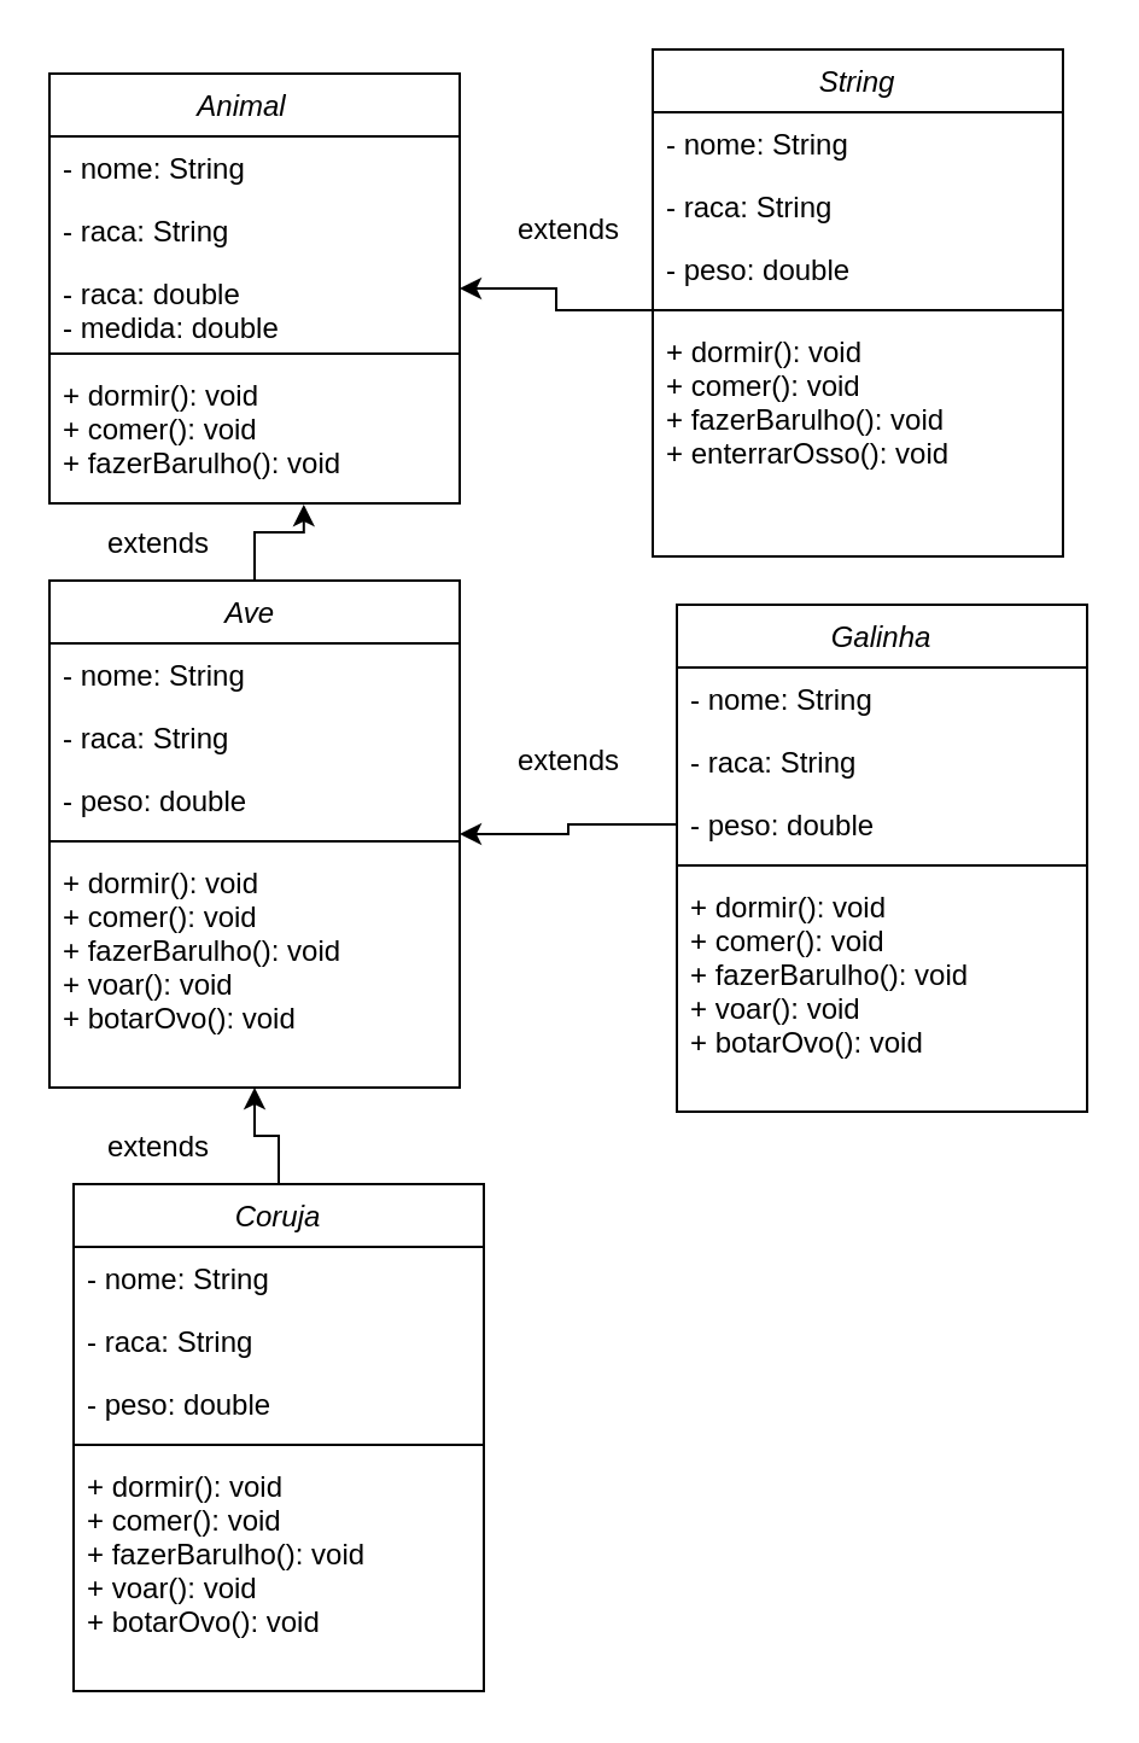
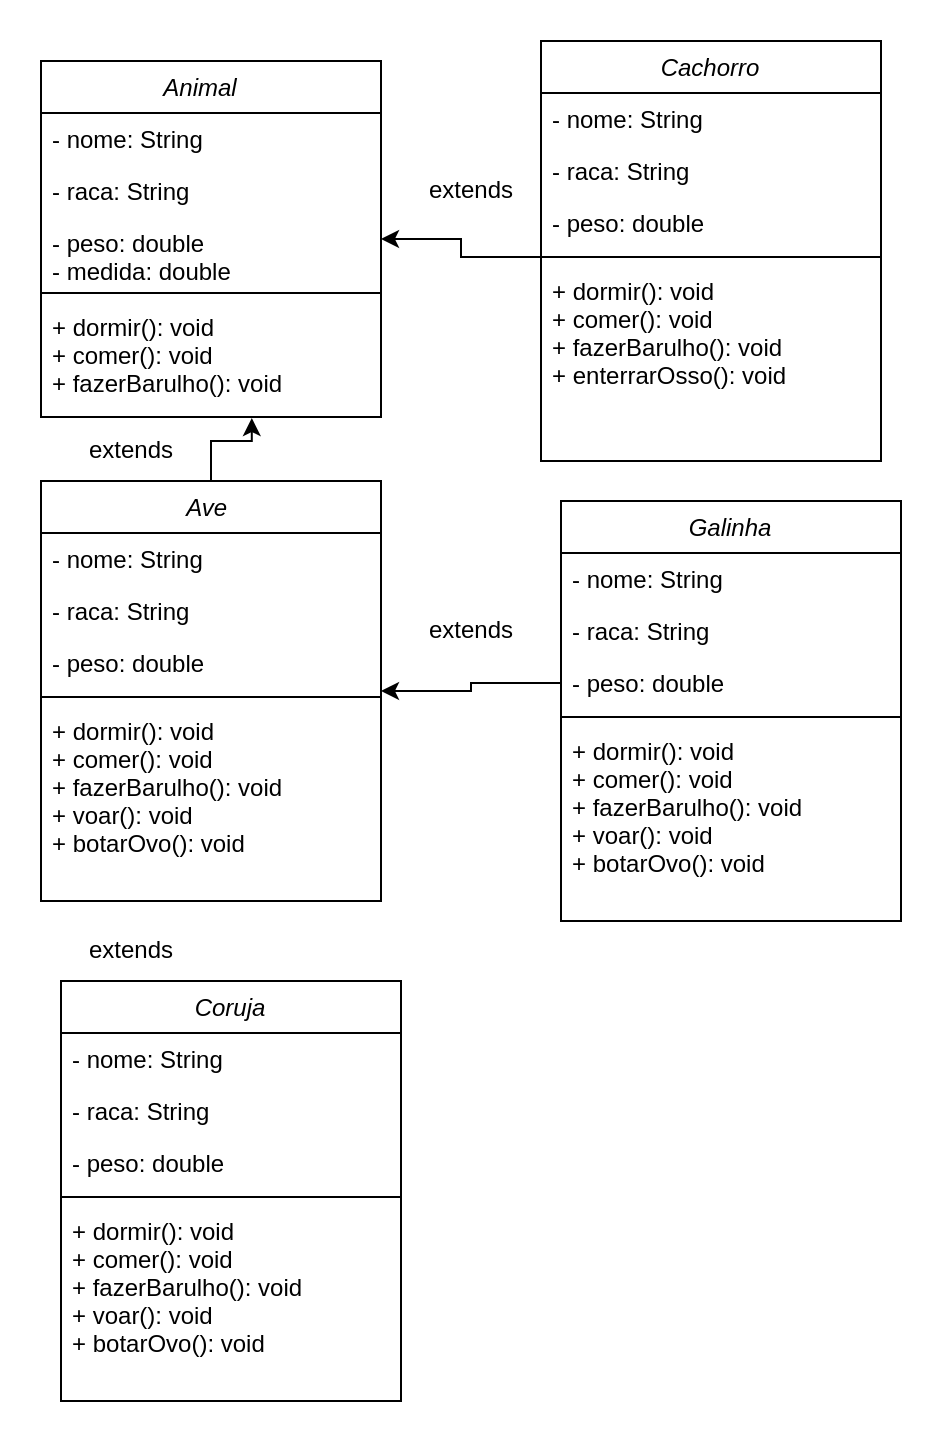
  <mxCell id="0" />
  <mxCell id="1" parent="0" />
  <mxCell id="2" value="Animal   " style="swimlane;fontStyle=2;align=center;verticalAlign=top;childLayout=stackLayout;horizontal=1;startSize=26;horizontalStack=0;resizeParent=1;resizeLast=0;collapsible=1;marginBottom=0;rounded=0;shadow=0;strokeWidth=1;" parent="1" vertex="1"><mxGeometry x="20" y="30" width="170" height="178" as="geometry"><mxRectangle x="230" y="140" width="160" height="26" as="alternateBounds" /></mxGeometry></mxCell>
  <mxCell id="3" value="- nome: String" style="text;align=left;verticalAlign=top;spacingLeft=4;spacingRight=4;overflow=hidden;rotatable=0;points=[[0,0.5],[1,0.5]];portConstraint=eastwest;" parent="2" vertex="1"><mxGeometry y="26" width="170" height="26" as="geometry" /></mxCell>
  <mxCell id="4" value="- raca: String" style="text;align=left;verticalAlign=top;spacingLeft=4;spacingRight=4;overflow=hidden;rotatable=0;points=[[0,0.5],[1,0.5]];portConstraint=eastwest;rounded=0;shadow=0;html=0;" parent="2" vertex="1"><mxGeometry y="52" width="170" height="26" as="geometry" /></mxCell>
- <mxCell id="5" value="- raca: double&#10;- medida: double" style="text;align=left;verticalAlign=top;spacingLeft=4;spacingRight=4;overflow=hidden;rotatable=0;points=[[0,0.5],[1,0.5]];portConstraint=eastwest;rounded=0;shadow=0;html=0;" parent="2" vertex="1"><mxGeometry y="78" width="170" height="34" as="geometry" /></mxCell>
+ <mxCell id="5" value="- peso: double&#10;- medida: double" style="text;align=left;verticalAlign=top;spacingLeft=4;spacingRight=4;overflow=hidden;rotatable=0;points=[[0,0.5],[1,0.5]];portConstraint=eastwest;rounded=0;shadow=0;html=0;" parent="2" vertex="1"><mxGeometry y="78" width="170" height="34" as="geometry" /></mxCell>
  <mxCell id="6" value="" style="line;html=1;strokeWidth=1;align=left;verticalAlign=middle;spacingTop=-1;spacingLeft=3;spacingRight=3;rotatable=0;labelPosition=right;points=[];portConstraint=eastwest;" parent="2" vertex="1"><mxGeometry y="112" width="170" height="8" as="geometry" /></mxCell>
  <mxCell id="7" value="+ dormir(): void&#10;+ comer(): void&#10;+ fazerBarulho(): void" style="text;align=left;verticalAlign=top;spacingLeft=4;spacingRight=4;overflow=hidden;rotatable=0;points=[[0,0.5],[1,0.5]];portConstraint=eastwest;" parent="2" vertex="1"><mxGeometry y="120" width="170" height="58" as="geometry" /></mxCell>
  <mxCell id="8" style="edgeStyle=orthogonalEdgeStyle;rounded=0;orthogonalLoop=1;jettySize=auto;html=1;entryX=0.62;entryY=1.009;entryDx=0;entryDy=0;entryPerimeter=0;" parent="1" source="9" target="7" edge="1"><mxGeometry relative="1" as="geometry" /></mxCell>
  <mxCell id="9" value="Ave " style="swimlane;fontStyle=2;align=center;verticalAlign=top;childLayout=stackLayout;horizontal=1;startSize=26;horizontalStack=0;resizeParent=1;resizeLast=0;collapsible=1;marginBottom=0;rounded=0;shadow=0;strokeWidth=1;" parent="1" vertex="1"><mxGeometry x="20" y="240" width="170" height="210" as="geometry"><mxRectangle x="230" y="140" width="160" height="26" as="alternateBounds" /></mxGeometry></mxCell>
  <mxCell id="10" value="- nome: String" style="text;align=left;verticalAlign=top;spacingLeft=4;spacingRight=4;overflow=hidden;rotatable=0;points=[[0,0.5],[1,0.5]];portConstraint=eastwest;" parent="9" vertex="1"><mxGeometry y="26" width="170" height="26" as="geometry" /></mxCell>
  <mxCell id="11" value="- raca: String" style="text;align=left;verticalAlign=top;spacingLeft=4;spacingRight=4;overflow=hidden;rotatable=0;points=[[0,0.5],[1,0.5]];portConstraint=eastwest;rounded=0;shadow=0;html=0;" parent="9" vertex="1"><mxGeometry y="52" width="170" height="26" as="geometry" /></mxCell>
  <mxCell id="12" value="- peso: double" style="text;align=left;verticalAlign=top;spacingLeft=4;spacingRight=4;overflow=hidden;rotatable=0;points=[[0,0.5],[1,0.5]];portConstraint=eastwest;rounded=0;shadow=0;html=0;" parent="9" vertex="1"><mxGeometry y="78" width="170" height="26" as="geometry" /></mxCell>
  <mxCell id="13" value="" style="line;html=1;strokeWidth=1;align=left;verticalAlign=middle;spacingTop=-1;spacingLeft=3;spacingRight=3;rotatable=0;labelPosition=right;points=[];portConstraint=eastwest;" parent="9" vertex="1"><mxGeometry y="104" width="170" height="8" as="geometry" /></mxCell>
  <mxCell id="14" value="extends" style="text;html=1;align=center;verticalAlign=middle;resizable=0;points=[];autosize=1;strokeColor=none;fillColor=none;" parent="1" vertex="1"><mxGeometry x="30" y="210" width="70" height="30" as="geometry" /></mxCell>
- <mxCell id="15" value="String" style="swimlane;fontStyle=2;align=center;verticalAlign=top;childLayout=stackLayout;horizontal=1;startSize=26;horizontalStack=0;resizeParent=1;resizeLast=0;collapsible=1;marginBottom=0;rounded=0;shadow=0;strokeWidth=1;" parent="1" vertex="1"><mxGeometry x="270" y="20" width="170" height="210" as="geometry"><mxRectangle x="230" y="140" width="160" height="26" as="alternateBounds" /></mxGeometry></mxCell>
+ <mxCell id="15" value="Cachorro" style="swimlane;fontStyle=2;align=center;verticalAlign=top;childLayout=stackLayout;horizontal=1;startSize=26;horizontalStack=0;resizeParent=1;resizeLast=0;collapsible=1;marginBottom=0;rounded=0;shadow=0;strokeWidth=1;" parent="1" vertex="1"><mxGeometry x="270" y="20" width="170" height="210" as="geometry"><mxRectangle x="230" y="140" width="160" height="26" as="alternateBounds" /></mxGeometry></mxCell>
  <mxCell id="16" value="- nome: String" style="text;align=left;verticalAlign=top;spacingLeft=4;spacingRight=4;overflow=hidden;rotatable=0;points=[[0,0.5],[1,0.5]];portConstraint=eastwest;" parent="15" vertex="1"><mxGeometry y="26" width="170" height="26" as="geometry" /></mxCell>
  <mxCell id="17" value="- raca: String" style="text;align=left;verticalAlign=top;spacingLeft=4;spacingRight=4;overflow=hidden;rotatable=0;points=[[0,0.5],[1,0.5]];portConstraint=eastwest;rounded=0;shadow=0;html=0;" parent="15" vertex="1"><mxGeometry y="52" width="170" height="26" as="geometry" /></mxCell>
  <mxCell id="18" value="- peso: double" style="text;align=left;verticalAlign=top;spacingLeft=4;spacingRight=4;overflow=hidden;rotatable=0;points=[[0,0.5],[1,0.5]];portConstraint=eastwest;rounded=0;shadow=0;html=0;" parent="15" vertex="1"><mxGeometry y="78" width="170" height="26" as="geometry" /></mxCell>
  <mxCell id="19" value="" style="line;html=1;strokeWidth=1;align=left;verticalAlign=middle;spacingTop=-1;spacingLeft=3;spacingRight=3;rotatable=0;labelPosition=right;points=[];portConstraint=eastwest;" parent="15" vertex="1"><mxGeometry y="104" width="170" height="8" as="geometry" /></mxCell>
  <mxCell id="20" value="+ dormir(): void&#10;+ comer(): void&#10;+ fazerBarulho(): void&#10;+ enterrarOsso(): void" style="text;align=left;verticalAlign=top;spacingLeft=4;spacingRight=4;overflow=hidden;rotatable=0;points=[[0,0.5],[1,0.5]];portConstraint=eastwest;" parent="15" vertex="1"><mxGeometry y="112" width="170" height="88" as="geometry" /></mxCell>
  <mxCell id="21" style="edgeStyle=orthogonalEdgeStyle;rounded=0;orthogonalLoop=1;jettySize=auto;html=1;" parent="1" source="19" target="2" edge="1"><mxGeometry relative="1" as="geometry" /></mxCell>
  <mxCell id="22" value="extends" style="text;html=1;align=center;verticalAlign=middle;resizable=0;points=[];autosize=1;strokeColor=none;fillColor=none;" parent="1" vertex="1"><mxGeometry x="200" y="80" width="70" height="30" as="geometry" /></mxCell>
  <mxCell id="23" value="Galinha" style="swimlane;fontStyle=2;align=center;verticalAlign=top;childLayout=stackLayout;horizontal=1;startSize=26;horizontalStack=0;resizeParent=1;resizeLast=0;collapsible=1;marginBottom=0;rounded=0;shadow=0;strokeWidth=1;" parent="1" vertex="1"><mxGeometry x="280" y="250" width="170" height="210" as="geometry"><mxRectangle x="230" y="140" width="160" height="26" as="alternateBounds" /></mxGeometry></mxCell>
  <mxCell id="24" value="- nome: String" style="text;align=left;verticalAlign=top;spacingLeft=4;spacingRight=4;overflow=hidden;rotatable=0;points=[[0,0.5],[1,0.5]];portConstraint=eastwest;" parent="23" vertex="1"><mxGeometry y="26" width="170" height="26" as="geometry" /></mxCell>
  <mxCell id="25" value="- raca: String" style="text;align=left;verticalAlign=top;spacingLeft=4;spacingRight=4;overflow=hidden;rotatable=0;points=[[0,0.5],[1,0.5]];portConstraint=eastwest;rounded=0;shadow=0;html=0;" parent="23" vertex="1"><mxGeometry y="52" width="170" height="26" as="geometry" /></mxCell>
  <mxCell id="26" value="- peso: double" style="text;align=left;verticalAlign=top;spacingLeft=4;spacingRight=4;overflow=hidden;rotatable=0;points=[[0,0.5],[1,0.5]];portConstraint=eastwest;rounded=0;shadow=0;html=0;" parent="23" vertex="1"><mxGeometry y="78" width="170" height="26" as="geometry" /></mxCell>
  <mxCell id="27" value="" style="line;html=1;strokeWidth=1;align=left;verticalAlign=middle;spacingTop=-1;spacingLeft=3;spacingRight=3;rotatable=0;labelPosition=right;points=[];portConstraint=eastwest;" parent="23" vertex="1"><mxGeometry y="104" width="170" height="8" as="geometry" /></mxCell>
  <mxCell id="28" value="+ dormir(): void&#10;+ comer(): void&#10;+ fazerBarulho(): void&#10;+ voar(): void&#10;+ botarOvo(): void" style="text;align=left;verticalAlign=top;spacingLeft=4;spacingRight=4;overflow=hidden;rotatable=0;points=[[0,0.5],[1,0.5]];portConstraint=eastwest;" parent="23" vertex="1"><mxGeometry y="112" width="170" height="98" as="geometry" /></mxCell>
  <mxCell id="29" style="edgeStyle=orthogonalEdgeStyle;rounded=0;orthogonalLoop=1;jettySize=auto;html=1;" parent="1" source="26" target="9" edge="1"><mxGeometry relative="1" as="geometry" /></mxCell>
  <mxCell id="30" value="extends" style="text;html=1;align=center;verticalAlign=middle;resizable=0;points=[];autosize=1;strokeColor=none;fillColor=none;" parent="1" vertex="1"><mxGeometry x="200" y="300" width="70" height="30" as="geometry" /></mxCell>
- <mxCell id="31" style="edgeStyle=orthogonalEdgeStyle;rounded=0;orthogonalLoop=1;jettySize=auto;html=1;" parent="1" source="32" target="9" edge="1"><mxGeometry relative="1" as="geometry" /></mxCell>
  <mxCell id="32" value="Coruja" style="swimlane;fontStyle=2;align=center;verticalAlign=top;childLayout=stackLayout;horizontal=1;startSize=26;horizontalStack=0;resizeParent=1;resizeLast=0;collapsible=1;marginBottom=0;rounded=0;shadow=0;strokeWidth=1;" parent="1" vertex="1"><mxGeometry x="30" y="490" width="170" height="210" as="geometry"><mxRectangle x="230" y="140" width="160" height="26" as="alternateBounds" /></mxGeometry></mxCell>
  <mxCell id="33" value="- nome: String" style="text;align=left;verticalAlign=top;spacingLeft=4;spacingRight=4;overflow=hidden;rotatable=0;points=[[0,0.5],[1,0.5]];portConstraint=eastwest;" parent="32" vertex="1"><mxGeometry y="26" width="170" height="26" as="geometry" /></mxCell>
  <mxCell id="34" value="- raca: String" style="text;align=left;verticalAlign=top;spacingLeft=4;spacingRight=4;overflow=hidden;rotatable=0;points=[[0,0.5],[1,0.5]];portConstraint=eastwest;rounded=0;shadow=0;html=0;" parent="32" vertex="1"><mxGeometry y="52" width="170" height="26" as="geometry" /></mxCell>
  <mxCell id="35" value="- peso: double" style="text;align=left;verticalAlign=top;spacingLeft=4;spacingRight=4;overflow=hidden;rotatable=0;points=[[0,0.5],[1,0.5]];portConstraint=eastwest;rounded=0;shadow=0;html=0;" parent="32" vertex="1"><mxGeometry y="78" width="170" height="26" as="geometry" /></mxCell>
  <mxCell id="36" value="" style="line;html=1;strokeWidth=1;align=left;verticalAlign=middle;spacingTop=-1;spacingLeft=3;spacingRight=3;rotatable=0;labelPosition=right;points=[];portConstraint=eastwest;" parent="32" vertex="1"><mxGeometry y="104" width="170" height="8" as="geometry" /></mxCell>
  <mxCell id="37" value="+ dormir(): void&#10;+ comer(): void&#10;+ fazerBarulho(): void&#10;+ voar(): void&#10;+ botarOvo(): void" style="text;align=left;verticalAlign=top;spacingLeft=4;spacingRight=4;overflow=hidden;rotatable=0;points=[[0,0.5],[1,0.5]];portConstraint=eastwest;" parent="32" vertex="1"><mxGeometry y="112" width="170" height="98" as="geometry" /></mxCell>
  <mxCell id="38" value="+ dormir(): void&#10;+ comer(): void&#10;+ fazerBarulho(): void&#10;+ voar(): void&#10;+ botarOvo(): void" style="text;align=left;verticalAlign=top;spacingLeft=4;spacingRight=4;overflow=hidden;rotatable=0;points=[[0,0.5],[1,0.5]];portConstraint=eastwest;" parent="1" vertex="1"><mxGeometry x="20" y="352" width="170" height="98" as="geometry" /></mxCell>
  <mxCell id="39" value="extends" style="text;html=1;align=center;verticalAlign=middle;resizable=0;points=[];autosize=1;strokeColor=none;fillColor=none;" parent="1" vertex="1"><mxGeometry x="30" y="460" width="70" height="30" as="geometry" /></mxCell>
